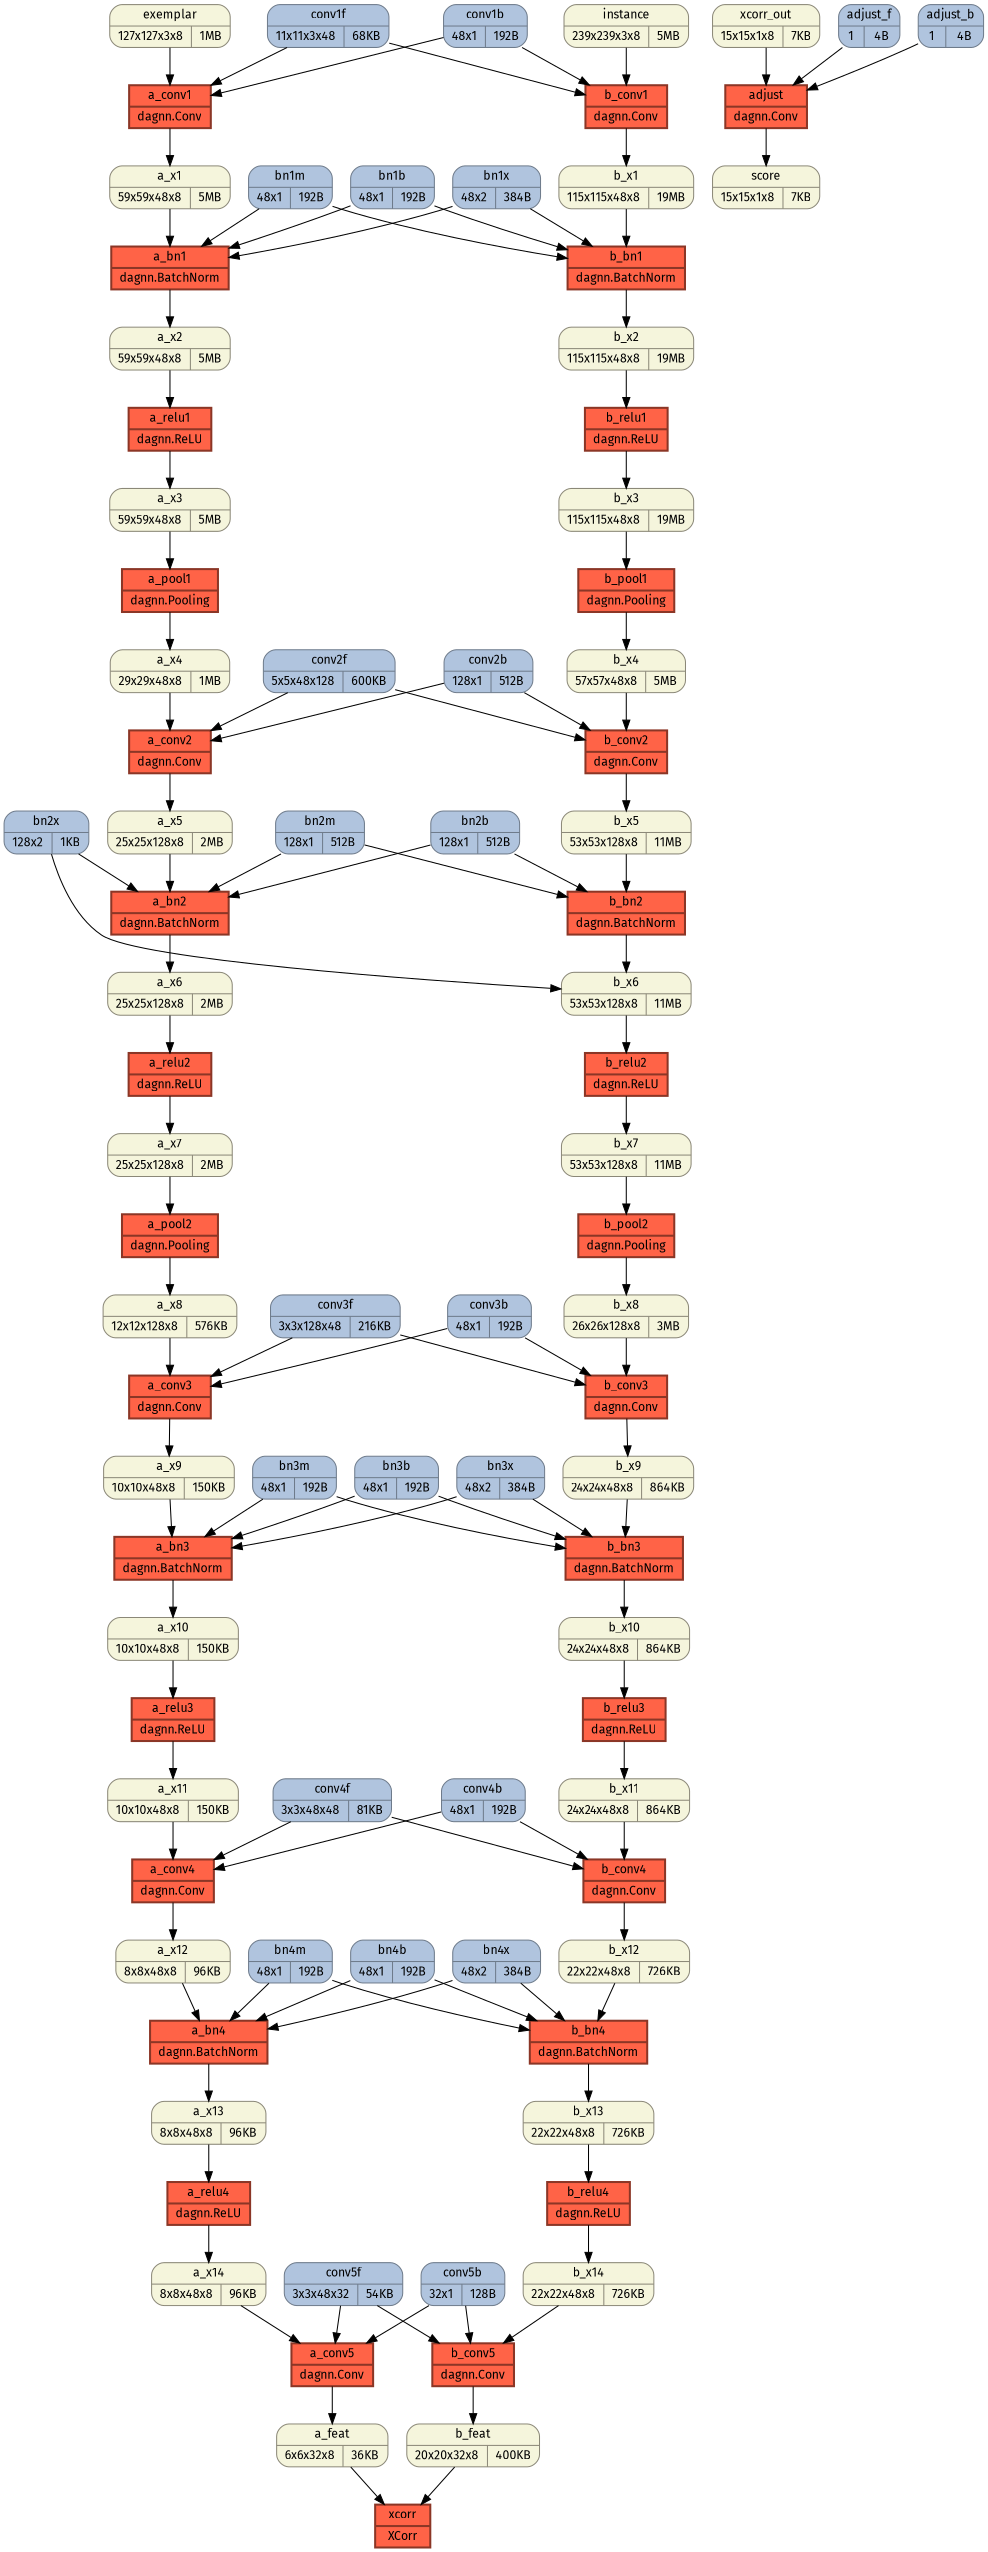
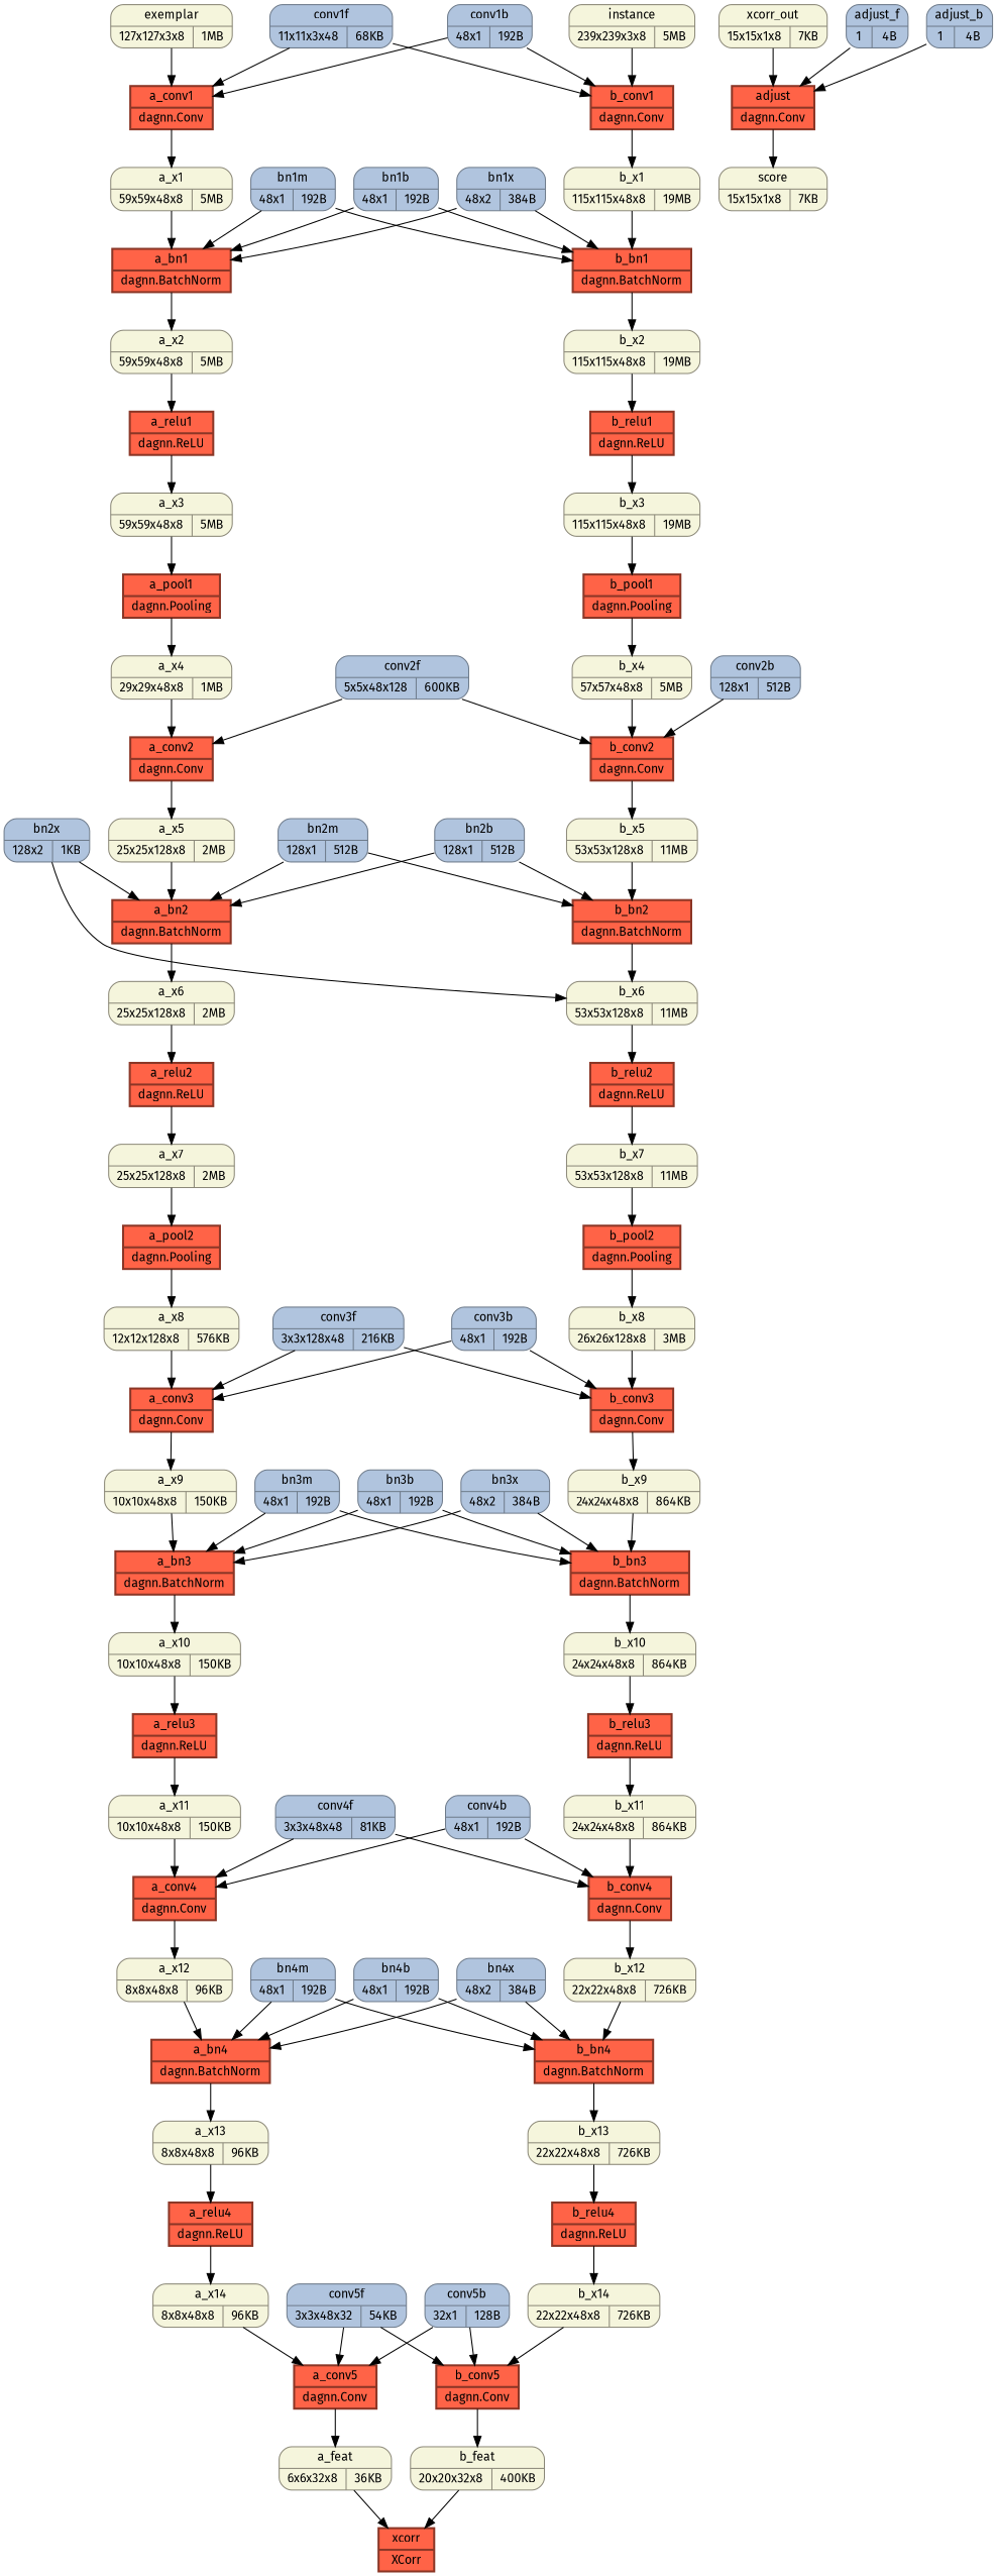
  digraph {
    fontname="Fira Sans"
    fontsize=12
    node [color=cornsilk4 fillcolor=beige fontname="Fira Sans" fontsize=12 shape=record style="solid,rounded,filled"]
    edge [fontname="Fira Sans" weight=10]
    n1 [label="{{exemplar} | {127x127x3x8 | 1MB }}"]
    n2 [color=tomato4 fillcolor=tomato label="{ a_conv1 | dagnn.Conv }" style="bold,filled"]
    n3 [label="{{a_x1} | {59x59x48x8 | 5MB }}"]
    n4 [color=tomato4 fillcolor=tomato label="{ a_bn1 | dagnn.BatchNorm }" style="bold,filled"]
    n5 [label="{{a_x2} | {59x59x48x8 | 5MB }}"]
    n6 [color=tomato4 fillcolor=tomato label="{ a_relu1 | dagnn.ReLU }" style="bold,filled"]
    n7 [label="{{a_x3} | {59x59x48x8 | 5MB }}"]
    n8 [color=tomato4 fillcolor=tomato label="{ a_pool1 | dagnn.Pooling }" style="bold,filled"]
    n9 [label="{{a_x4} | {29x29x48x8 | 1MB }}"]
    n10 [color=tomato4 fillcolor=tomato label="{ a_conv2 | dagnn.Conv }" style="bold,filled"]
    n11 [label="{{a_x5} | {25x25x128x8 | 2MB }}"]
    n12 [color=tomato4 fillcolor=tomato label="{ a_bn2 | dagnn.BatchNorm }" style="bold,filled"]
    n13 [label="{{a_x6} | {25x25x128x8 | 2MB }}"]
    n14 [color=tomato4 fillcolor=tomato label="{ a_relu2 | dagnn.ReLU }" style="bold,filled"]
    n15 [label="{{a_x7} | {25x25x128x8 | 2MB }}"]
    n16 [color=tomato4 fillcolor=tomato label="{ a_pool2 | dagnn.Pooling }" style="bold,filled"]
    n17 [label="{{a_x8} | {12x12x128x8 | 576KB }}"]
    n18 [color=tomato4 fillcolor=tomato label="{ a_conv3 | dagnn.Conv }" style="bold,filled"]
    n19 [label="{{a_x9} | {10x10x48x8 | 150KB }}"]
    n20 [color=tomato4 fillcolor=tomato label="{ a_bn3 | dagnn.BatchNorm }" style="bold,filled"]
    n21 [label="{{a_x10} | {10x10x48x8 | 150KB }}"]
    n22 [color=tomato4 fillcolor=tomato label="{ a_relu3 | dagnn.ReLU }" style="bold,filled"]
    n23 [label="{{a_x11} | {10x10x48x8 | 150KB }}"]
    n24 [color=tomato4 fillcolor=tomato label="{ a_conv4 | dagnn.Conv }" style="bold,filled"]
    n25 [label="{{a_x12} | {8x8x48x8 | 96KB }}"]
    n26 [color=tomato4 fillcolor=tomato label="{ a_bn4 | dagnn.BatchNorm }" style="bold,filled"]
    n27 [label="{{a_x13} | {8x8x48x8 | 96KB }}"]
    n28 [color=tomato4 fillcolor=tomato label="{ a_relu4 | dagnn.ReLU }" style="bold,filled"]
    n29 [label="{{a_x14} | {8x8x48x8 | 96KB }}"]
    n30 [color=tomato4 fillcolor=tomato label="{ a_conv5 | dagnn.Conv }" style="bold,filled"]
    n31 [label="{{a_feat} | {6x6x32x8 | 36KB }}"]
    n32 [color=tomato4 fillcolor=tomato label="{ xcorr | XCorr }" style="bold,filled"]
    n33 [label="{{instance} | {239x239x3x8 | 5MB }}"]
    n34 [color=tomato4 fillcolor=tomato label="{ b_conv1 | dagnn.Conv }" style="bold,filled"]
    n35 [label="{{b_x1} | {115x115x48x8 | 19MB }}"]
    n36 [color=tomato4 fillcolor=tomato label="{ b_bn1 | dagnn.BatchNorm }" style="bold,filled"]
    n37 [label="{{b_x2} | {115x115x48x8 | 19MB }}"]
    n38 [color=tomato4 fillcolor=tomato label="{ b_relu1 | dagnn.ReLU }" style="bold,filled"]
    n39 [label="{{b_x3} | {115x115x48x8 | 19MB }}"]
    n40 [color=tomato4 fillcolor=tomato label="{ b_pool1 | dagnn.Pooling }" style="bold,filled"]
    n41 [label="{{b_x4} | {57x57x48x8 | 5MB }}"]
    n42 [color=tomato4 fillcolor=tomato label="{ b_conv2 | dagnn.Conv }" style="bold,filled"]
    n43 [label="{{b_x5} | {53x53x128x8 | 11MB }}"]
    n44 [color=tomato4 fillcolor=tomato label="{ b_bn2 | dagnn.BatchNorm }" style="bold,filled"]
    n45 [label="{{b_x6} | {53x53x128x8 | 11MB }}"]
    n46 [color=tomato4 fillcolor=tomato label="{ b_relu2 | dagnn.ReLU }" style="bold,filled"]
    n47 [label="{{b_x7} | {53x53x128x8 | 11MB }}"]
    n48 [color=tomato4 fillcolor=tomato label="{ b_pool2 | dagnn.Pooling }" style="bold,filled"]
    n49 [label="{{b_x8} | {26x26x128x8 | 3MB }}"]
    n50 [color=tomato4 fillcolor=tomato label="{ b_conv3 | dagnn.Conv }" style="bold,filled"]
    n51 [label="{{b_x9} | {24x24x48x8 | 864KB }}"]
    n52 [color=tomato4 fillcolor=tomato label="{ b_bn3 | dagnn.BatchNorm }" style="bold,filled"]
    n53 [label="{{b_x10} | {24x24x48x8 | 864KB }}"]
    n54 [color=tomato4 fillcolor=tomato label="{ b_relu3 | dagnn.ReLU }" style="bold,filled"]
    n55 [label="{{b_x11} | {24x24x48x8 | 864KB }}"]
    n56 [color=tomato4 fillcolor=tomato label="{ b_conv4 | dagnn.Conv }" style="bold,filled"]
    n57 [label="{{b_x12} | {22x22x48x8 | 726KB }}"]
    n58 [color=tomato4 fillcolor=tomato label="{ b_bn4 | dagnn.BatchNorm }" style="bold,filled"]
    n59 [label="{{b_x13} | {22x22x48x8 | 726KB }}"]
    n60 [color=tomato4 fillcolor=tomato label="{ b_relu4 | dagnn.ReLU }" style="bold,filled"]
    n61 [label="{{b_x14} | {22x22x48x8 | 726KB }}"]
    n62 [color=tomato4 fillcolor=tomato label="{ b_conv5 | dagnn.Conv }" style="bold,filled"]
    n63 [label="{{b_feat} | {20x20x32x8 | 400KB }}"]
    n64 [label="{{xcorr_out} | {15x15x1x8 | 7KB }}"]
    n65 [color=tomato4 fillcolor=tomato label="{ adjust | dagnn.Conv }" style="bold,filled"]
    n66 [label="{{score} | {15x15x1x8 | 7KB }}"]
    n67 [color=lightsteelblue4 fillcolor=lightsteelblue label="{{conv1f} | {11x11x3x48 | 68KB }}"]
    n68 [color=lightsteelblue4 fillcolor=lightsteelblue label="{{conv1b} | {48x1 | 192B }}"]
    n69 [color=lightsteelblue4 fillcolor=lightsteelblue label="{{bn1m} | {48x1 | 192B }}"]
    n70 [color=lightsteelblue4 fillcolor=lightsteelblue label="{{bn1b} | {48x1 | 192B }}"]
    n71 [color=lightsteelblue4 fillcolor=lightsteelblue label="{{bn1x} | {48x2 | 384B }}"]
    n72 [color=lightsteelblue4 fillcolor=lightsteelblue label="{{conv2f} | {5x5x48x128 | 600KB }}"]
    n73 [color=lightsteelblue4 fillcolor=lightsteelblue label="{{conv2b} | {128x1 | 512B }}"]
    n74 [color=lightsteelblue4 fillcolor=lightsteelblue label="{{bn2m} | {128x1 | 512B }}"]
    n75 [color=lightsteelblue4 fillcolor=lightsteelblue label="{{bn2b} | {128x1 | 512B }}"]
    n76 [color=lightsteelblue4 fillcolor=lightsteelblue label="{{bn2x} | {128x2 | 1KB }}"]
    n77 [color=lightsteelblue4 fillcolor=lightsteelblue label="{{conv3f} | {3x3x128x48 | 216KB }}"]
    n78 [color=lightsteelblue4 fillcolor=lightsteelblue label="{{conv3b} | {48x1 | 192B }}"]
    n79 [color=lightsteelblue4 fillcolor=lightsteelblue label="{{bn3m} | {48x1 | 192B }}"]
    n80 [color=lightsteelblue4 fillcolor=lightsteelblue label="{{bn3b} | {48x1 | 192B }}"]
    n81 [color=lightsteelblue4 fillcolor=lightsteelblue label="{{bn3x} | {48x2 | 384B }}"]
    n82 [color=lightsteelblue4 fillcolor=lightsteelblue label="{{conv4f} | {3x3x48x48 | 81KB }}"]
    n83 [color=lightsteelblue4 fillcolor=lightsteelblue label="{{conv4b} | {48x1 | 192B }}"]
    n84 [color=lightsteelblue4 fillcolor=lightsteelblue label="{{bn4m} | {48x1 | 192B }}"]
    n85 [color=lightsteelblue4 fillcolor=lightsteelblue label="{{bn4b} | {48x1 | 192B }}"]
    n86 [color=lightsteelblue4 fillcolor=lightsteelblue label="{{bn4x} | {48x2 | 384B }}"]
    n87 [color=lightsteelblue4 fillcolor=lightsteelblue label="{{conv5f} | {3x3x48x32 | 54KB }}"]
    n88 [color=lightsteelblue4 fillcolor=lightsteelblue label="{{conv5b} | {32x1 | 128B }}"]
    n89 [color=lightsteelblue4 fillcolor=lightsteelblue label="{{adjust_f} | {1 | 4B }}"]
    n90 [color=lightsteelblue4 fillcolor=lightsteelblue label="{{adjust_b} | {1 | 4B }}"]
    n1 -> n2
    n2 -> n3
    n3 -> n4
    n4 -> n5
    n5 -> n6
    n6 -> n7
    n7 -> n8
    n8 -> n9
    n9 -> n10
    n10 -> n11
    n11 -> n12
    n12 -> n13
    n13 -> n14
    n14 -> n15
    n15 -> n16
    n16 -> n17
    n17 -> n18
    n18 -> n19
    n19 -> n20
    n20 -> n21
    n21 -> n22
    n22 -> n23
    n23 -> n24
    n24 -> n25
    n25 -> n26
    n26 -> n27
    n27 -> n28
    n28 -> n29
    n29 -> n30
    n30 -> n31
    n31 -> n32
    n33 -> n34
    n34 -> n35
    n35 -> n36
    n36 -> n37
    n37 -> n38
    n38 -> n39
    n39 -> n40
    n40 -> n41
    n41 -> n42
    n42 -> n43
    n43 -> n44
    n44 -> n45
    n45 -> n46
    n46 -> n47
    n47 -> n48
    n48 -> n49
    n49 -> n50
    n50 -> n51
    n51 -> n52
    n52 -> n53
    n53 -> n54
    n54 -> n55
    n55 -> n56
    n56 -> n57
    n57 -> n58
    n58 -> n59
    n59 -> n60
    n60 -> n61
    n61 -> n62
    n62 -> n63
    n63 -> n32
    n64 -> n65
    n65 -> n66
    n67 -> n2 [weight=1]
    n67 -> n34 [weight=1]
    n68 -> n2 [weight=1]
    n68 -> n34 [weight=1]
    n69 -> n4 [weight=1]
    n69 -> n36 [weight=1]
    n70 -> n4 [weight=1]
    n70 -> n36 [weight=1]
    n71 -> n4 [weight=1]
    n71 -> n36 [weight=1]
    n72 -> n10 [weight=1]
    n72 -> n42 [weight=1]
-   n73 -> n10 [weight=1]
    n73 -> n42 [weight=1]
    n74 -> n12 [weight=1]
    n74 -> n44 [weight=1]
    n75 -> n12 [weight=1]
    n75 -> n44 [weight=1]
    n76 -> n12 [weight=1]
    n76 -> n45 [weight=1]
    n77 -> n18 [weight=1]
    n77 -> n50 [weight=1]
    n78 -> n18 [weight=1]
    n78 -> n50 [weight=1]
    n79 -> n20 [weight=1]
    n79 -> n52 [weight=1]
    n80 -> n20 [weight=1]
    n80 -> n52 [weight=1]
    n81 -> n20 [weight=1]
    n81 -> n52 [weight=1]
    n82 -> n24 [weight=1]
    n82 -> n56 [weight=1]
    n83 -> n24 [weight=1]
    n83 -> n56 [weight=1]
    n84 -> n26 [weight=1]
    n84 -> n58 [weight=1]
    n85 -> n26 [weight=1]
    n85 -> n58 [weight=1]
    n86 -> n26 [weight=1]
    n86 -> n58 [weight=1]
    n87 -> n30 [weight=1]
    n87 -> n62 [weight=1]
    n88 -> n30 [weight=1]
    n88 -> n62 [weight=1]
    n89 -> n65 [weight=1]
    n90 -> n65 [weight=1]
  }
